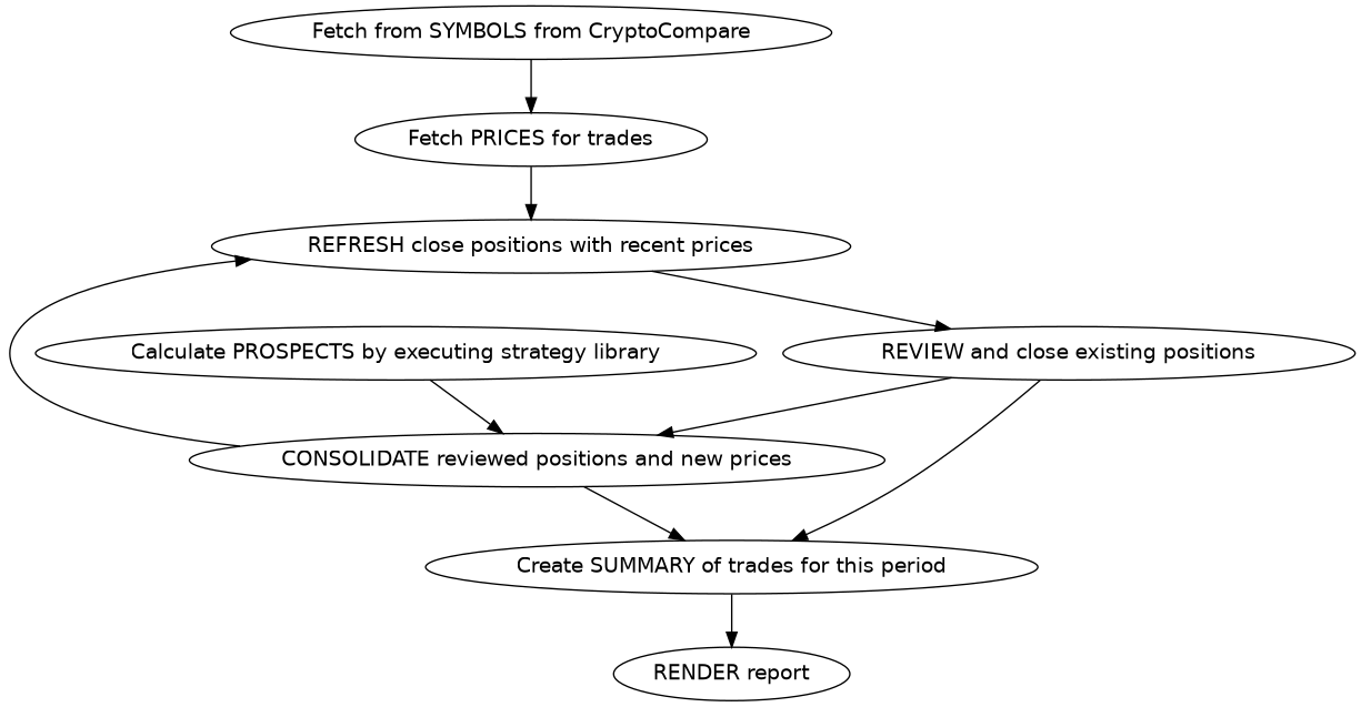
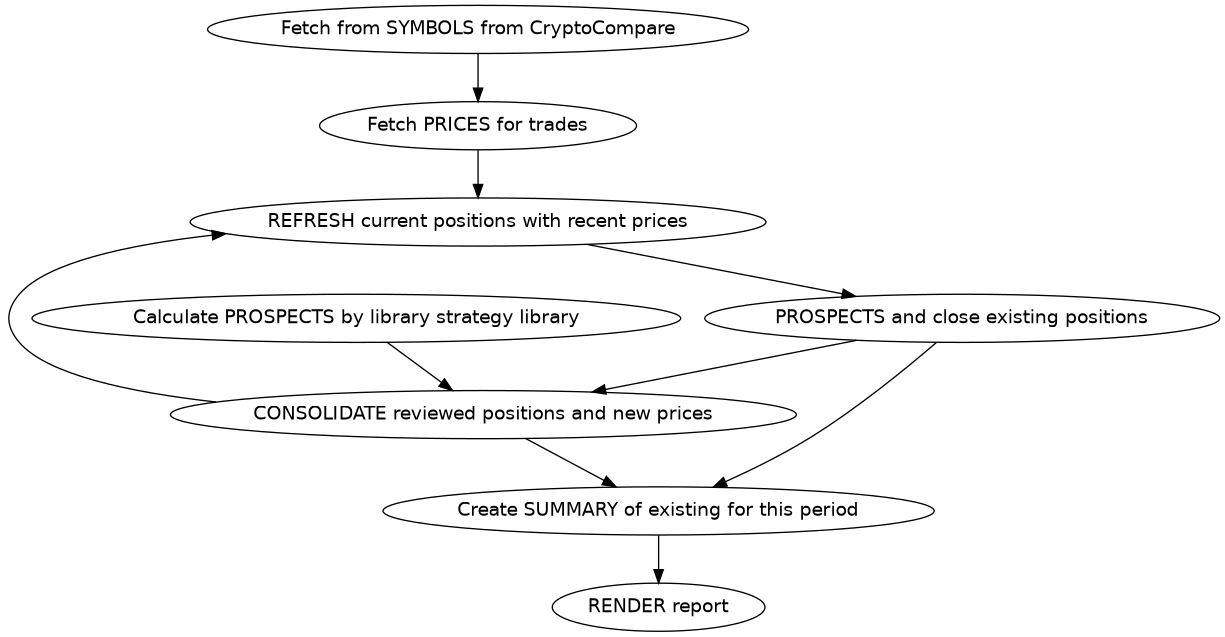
  digraph {
    node [fontname=Helvetica]
    n1 [label="Fetch from SYMBOLS from CryptoCompare"]
    n2 [label="Fetch PRICES for trades"]
-   "REFRESH current positions with recent prices" [label="REFRESH close positions with recent prices"]
-   "REVIEW and close existing positions"
+   "REFRESH current positions with recent prices"
+   "REVIEW and close existing positions" [label="PROSPECTS and close existing positions"]
    n5 [label="CONSOLIDATE reviewed positions and new prices"]
-   "Create SUMMARY of trades for this period"
-   "Calculate PROSPECTS by executing strategy library"
+   "Create SUMMARY of trades for this period" [label="Create SUMMARY of existing for this period"]
+   "Calculate PROSPECTS by executing strategy library" [label="Calculate PROSPECTS by library strategy library"]
    "RENDER report"
    n1 -> n2
    n2 -> "REFRESH current positions with recent prices"
    "REFRESH current positions with recent prices" -> "REVIEW and close existing positions"
    "REVIEW and close existing positions" -> n5
    "REVIEW and close existing positions" -> "Create SUMMARY of trades for this period"
    n5 -> "REFRESH current positions with recent prices"
    n5 -> "Create SUMMARY of trades for this period"
    "Create SUMMARY of trades for this period" -> "RENDER report"
    "Calculate PROSPECTS by executing strategy library" -> n5
  }
